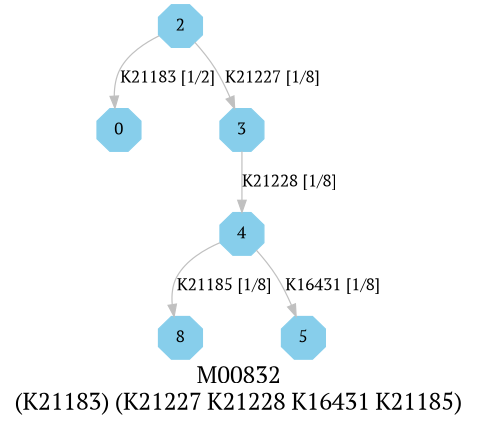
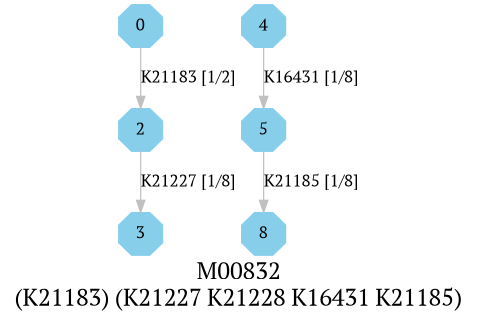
  digraph {
    fontname="PT Serif"
    fontsize=20
    label="M00832\n(K21183) (K21227 K21228 K16431 K21185)"
    node [color=skyblue fontname="PT Serif" shape=octagon style=filled]
    edge [color=grey fontname="PT Serif"]
    0 [height=.3 width=.3]
    n2 [height=.3 label=8 width=.3]
    2 [height=.3 width=.3]
    3 [height=.3 width=.3]
    4 [height=.3 width=.3]
    5 [height=.3 width=.3]
    subgraph sub_1 {
      0
      n2
      2
      3
      4
      5
    }
-   2 -> 0 [label="K21183 [1/2]"]
+   0 -> 2 [label="K21183 [1/2]"]
    2 -> 3 [label="K21227 [1/8]"]
-   3 -> 4 [label="K21228 [1/8]"]
    4 -> 5 [label="K16431 [1/8]"]
-   4 -> n2 [label="K21185 [1/8]"]
+   5 -> n2 [label="K21185 [1/8]"]
  }
